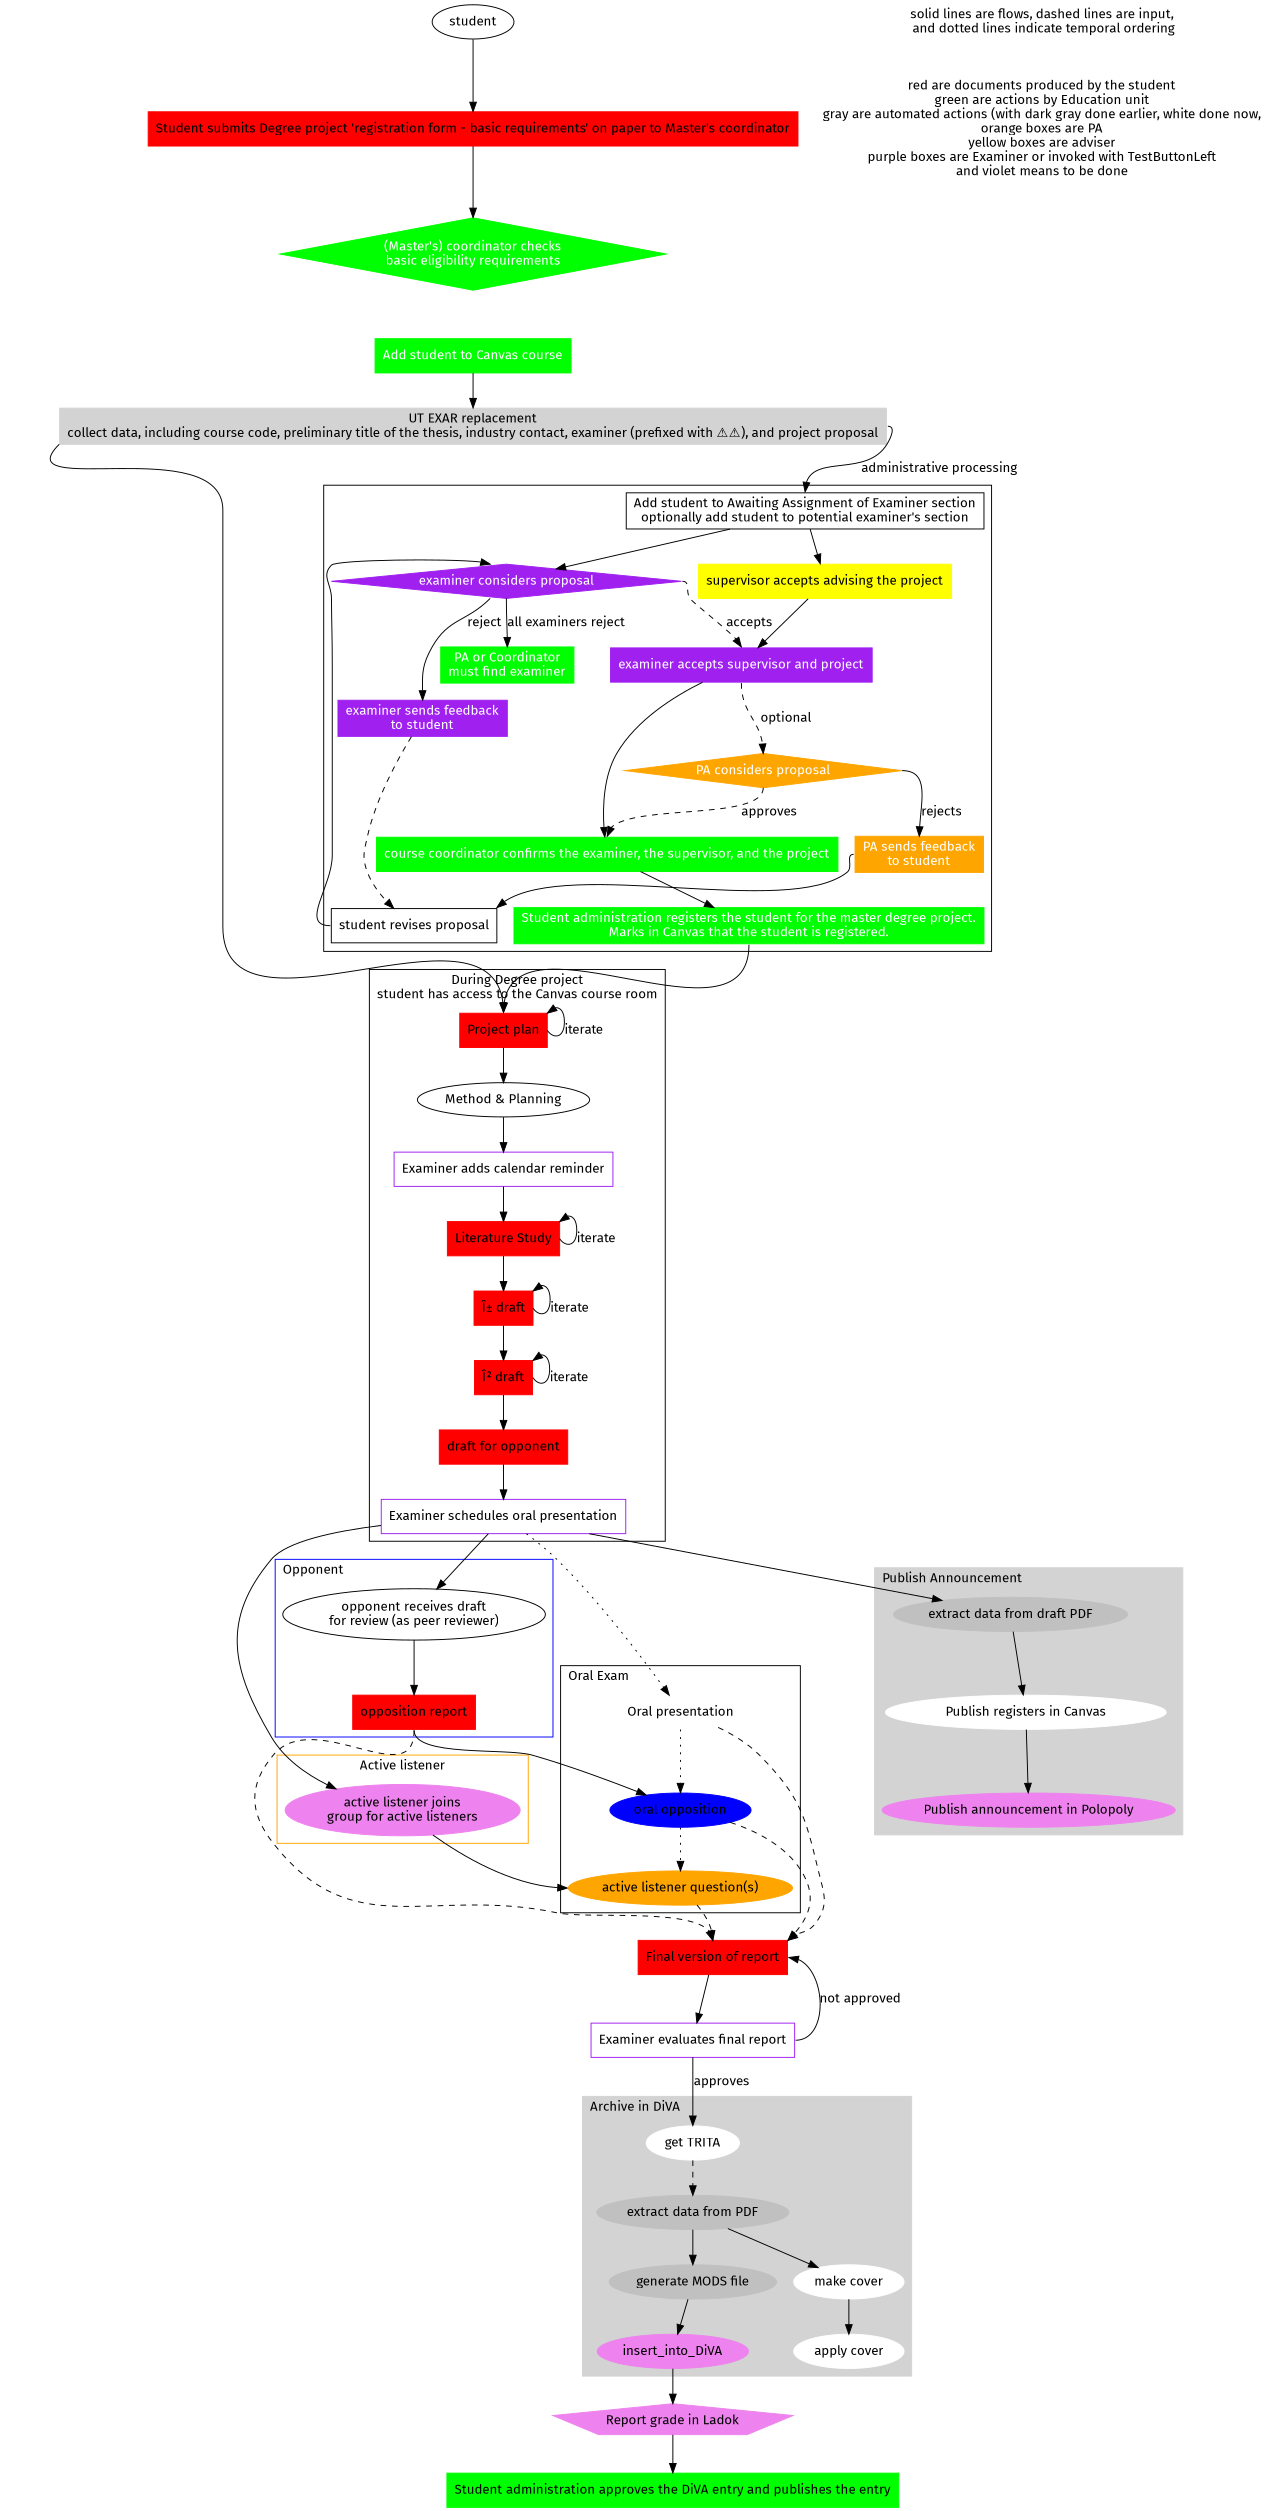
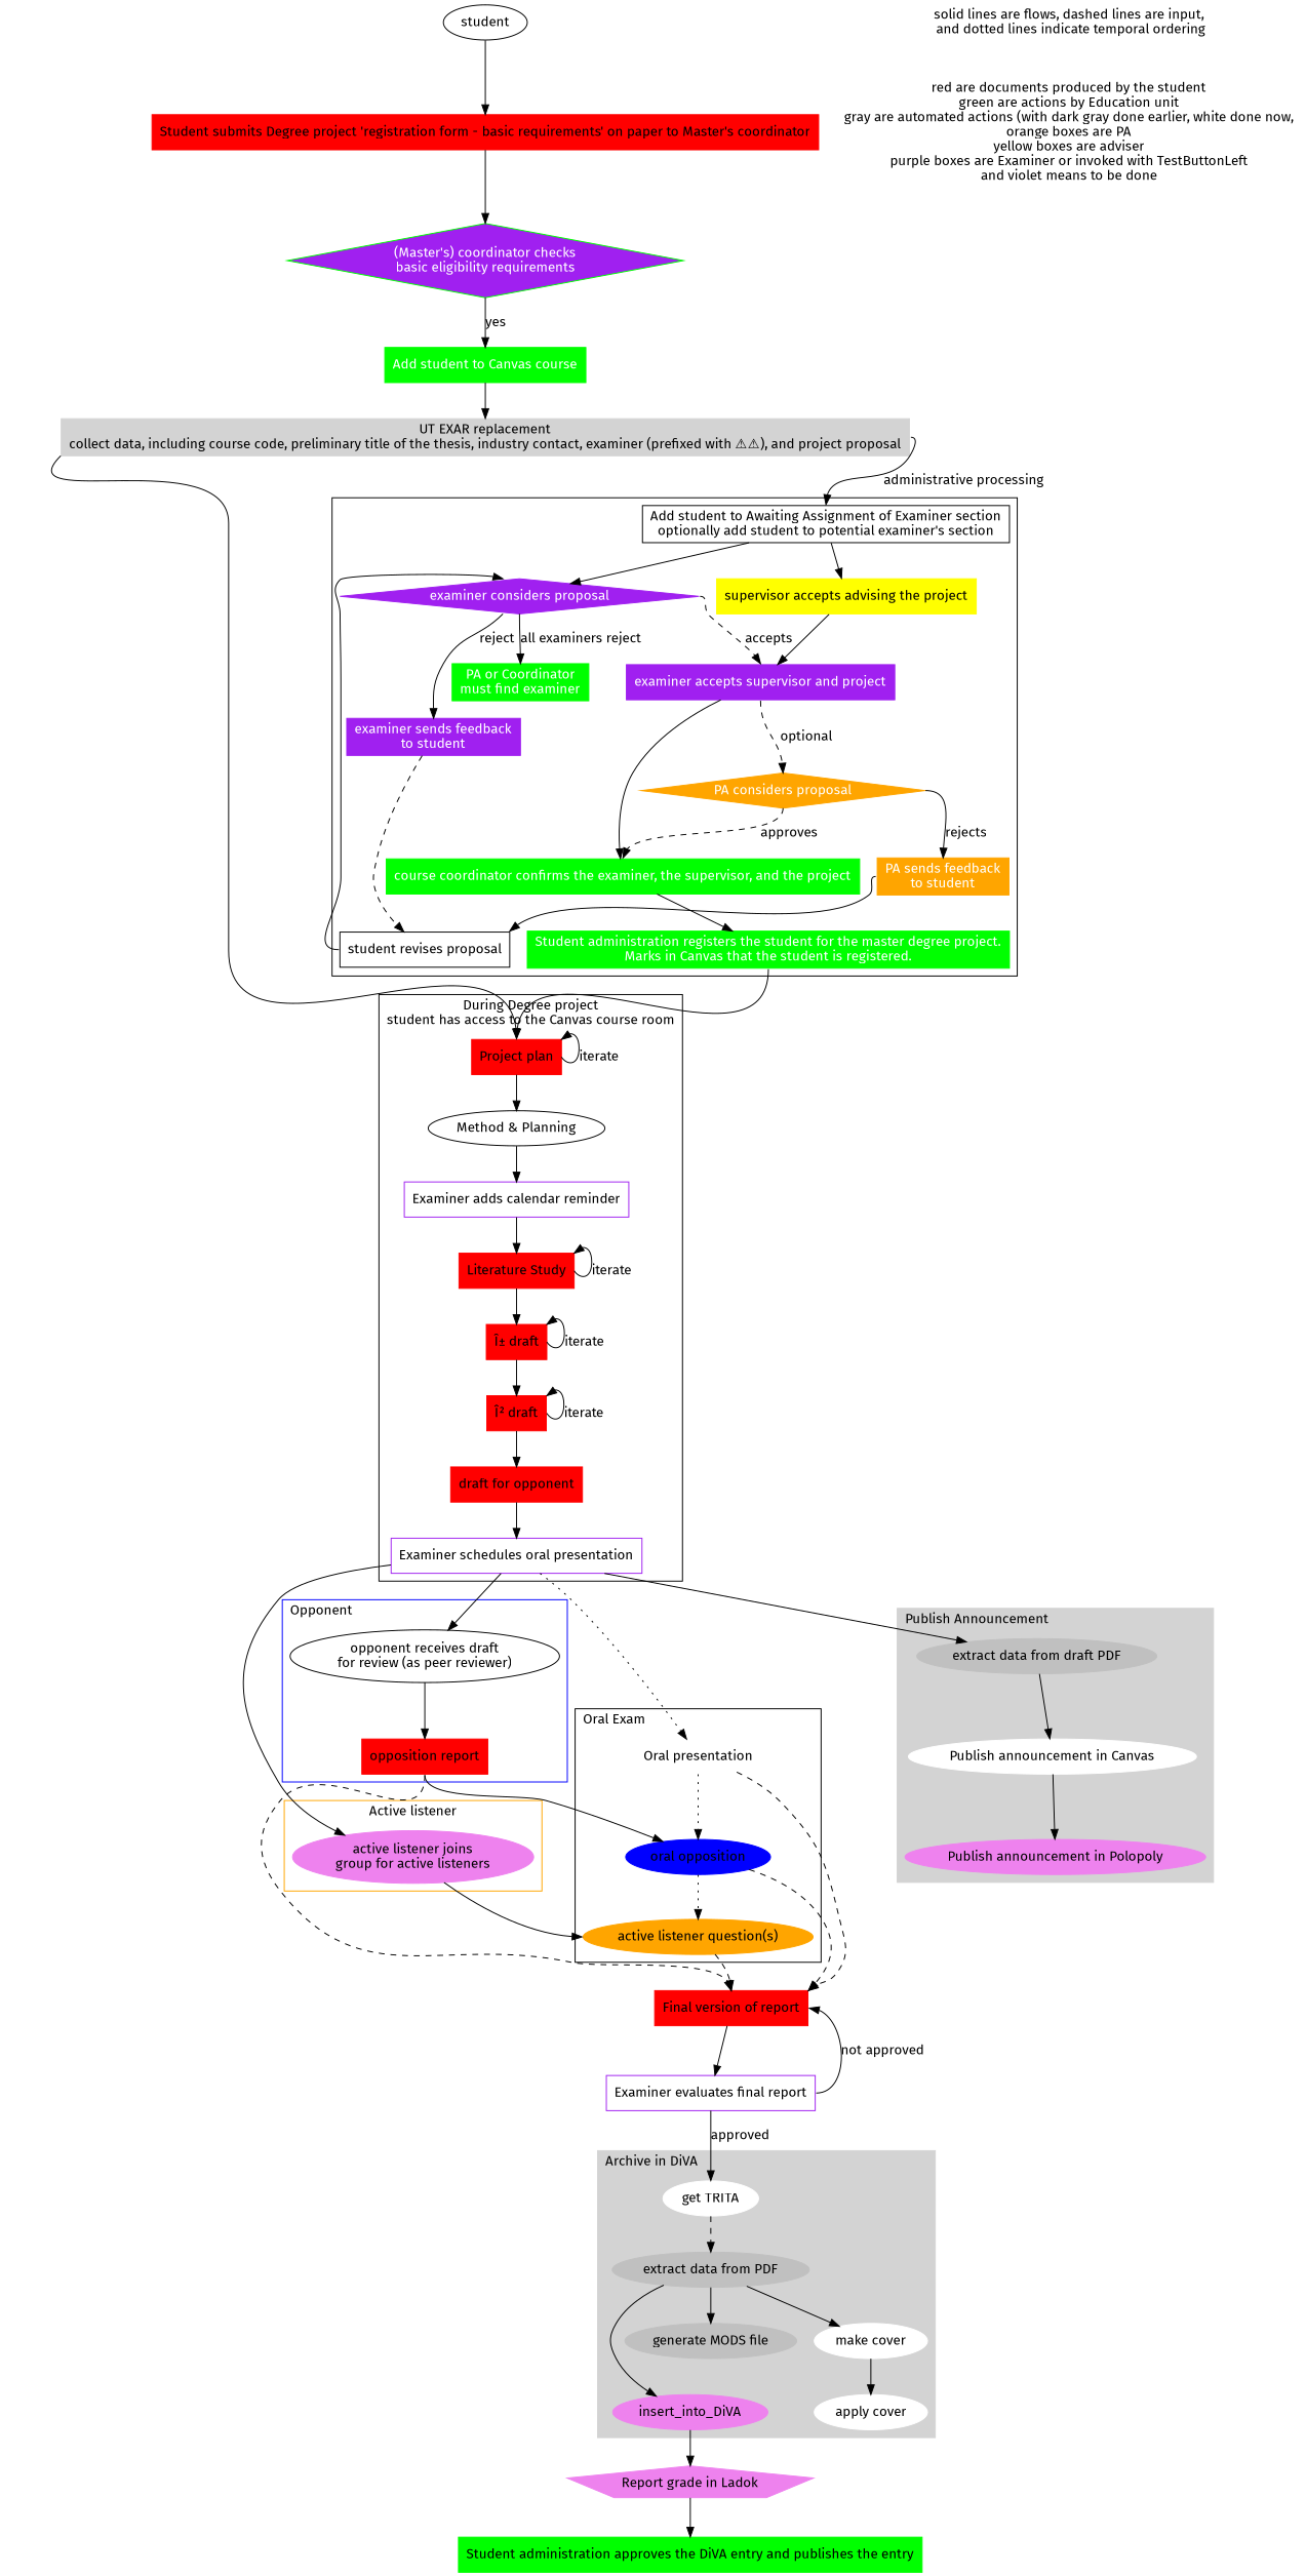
  digraph {
    fontname="Fira Sans"
    root="Degree project process"
    node [fontname="Fira Sans" shape=box color=red style=filled]
    edge [fontname="Fira Sans" weight=10]
    n1 [label="Add student to Awaiting Assignment of Examiner section\noptionally add student to potential examiner's section" color="" style=""]
    n2 [color=purple fontcolor=white label="examiner considers proposal" shape=diamond]
    n3 [color=yellow fontcolor=black label="supervisor accepts advising the project"]
    n4 [color=purple fontcolor=white label="examiner accepts supervisor and project"]
    n5 [color=green fontcolor=white label="PA or Coordinator\nmust find examiner"]
    n6 [color=purple fontcolor=white label="examiner sends feedback\nto student"]
    n7 [color=green fontcolor=white label="course coordinator confirms the examiner, the supervisor, and the project"]
    n8 [color=orange fontcolor=white label="PA considers proposal" shape=diamond]
    n9 [color=green fontcolor=white label="Student administration registers the student for the master degree project.\nMarks in Canvas that the student is registered."]
    n10 [label="student revises proposal" color="" style=""]
    n11 [color=orange fontcolor=white label="PA sends feedback\nto student"]
    n12 [label="Method & Planning" shape=ellipse color="" style=""]
    n13 [color=purple label="Examiner adds calendar reminder" style=""]
    n14 [color=purple label="Examiner schedules oral presentation" style=""]
    n15 [label="Literature Study"]
    n16 [label="Project plan"]
    n17 [label="Î± draft"]
    n18 [label="Î² draft"]
    n19 [label="draft for opponent"]
    n20 [label="opposition report"]
    n21 [label="opponent receives draft\nfor review (as peer reviewer)" shape="" color="" style=""]
    n22 [color=violet label="active listener joins\ngroup for active listeners" shape=""]
    n23 [color=blue label="oral opposition" shape=ellipse]
    "active listener question(s)" [color=orange shape=""]
    n25 [color=white label="Oral presentation" shape=ellipse]
    n26 [color=gray label="extract data from draft PDF" shape=ellipse]
-   n27 [color=white label="Publish registers in Canvas" shape=ellipse]
+   n27 [color=white label="Publish announcement in Canvas" shape=ellipse]
    n28 [color=violet label="Publish announcement in Polopoly" shape=ellipse]
    n29 [color=white label="get TRITA" shape=""]
    n30 [color=grey label="extract data from PDF" shape=""]
    insert_into_DiVA [color=violet lebel="insert into DiVA" shape=""]
    n32 [color=white label="make cover" shape=""]
    n33 [color=grey label="generate MODS file" shape=""]
    "apply cover" [color=white shape=""]
    n35 [label="Final version of report"]
    n36 [color=violet label="Report grade in Ladok" shape=polygon sides=5]
    n37 [label=student shape=ellipse color="" style=""]
    n38 [label="Student submits Degree project 'registration form - basic requirements' on paper to Master's coordinator"]
-   n39 [color=green fontcolor=white label="(Master's) coordinator checks\nbasic eligibility requirements" shape=diamond]
+   n39 [color=green fontcolor=white label="(Master's) coordinator checks\nbasic eligibility requirements" shape=diamond fillcolor=purple]
    n40 [color=green fontcolor=white label="Add student to Canvas course"]
    n41 [color=lightgrey label="UT EXAR replacement\ncollect data, including course code, preliminary title of the thesis, industry contact, examiner (prefixed with ⚠⚠), and project proposal"]
    n42 [color=purple label="Examiner evaluates final report" style=""]
    n43 [color=green fontcolor=black label="Student administration approves the DiVA entry and publishes the entry"]
    n44 [label="solid lines are flows, dashed lines are input,\n and dotted lines indicate temporal ordering" shape=plaintext color="" style=""]
    n45 [label="red are documents produced by the student\ngreen are actions by Education unit\ngray are automated actions (with dark gray done earlier, white done now,\norange boxes are PA\nyellow boxes are adviser\npurple boxes are Examiner or invoked with TestButtonLeft\nand violet means to be done" shape=plaintext color="" style=""]
    subgraph cluster_1 {
      n1
      n2
      n3
      n4
      n5
      n6
      n7
      n8
      n9
      n10
      n11
    }
    subgraph cluster_2 {
      color=black
      label="During Degree project\nstudent has access to the Canvas course room"
      n12
      n13
      n14
      n15
      n16
      n17
      n18
      n19
    }
    subgraph cluster_3 {
      color=blue
      label=Opponent
      labeljust=l
      n20
      n21
    }
    subgraph cluster_4 {
      color=orange
      label="Active listener"
      n22
    }
    subgraph cluster_5 {
      color=black
      label="Oral Exam"
      labeljust=l
      labelloc=t
      n23
      "active listener question(s)"
      n25
    }
    subgraph cluster_6 {
      color=lightgrey
      label="Publish Announcement"
      labeljust=l
      labelloc=t
      style=filled
      n26
      n27
      n28
    }
    subgraph cluster_7 {
      color=lightgrey
      label="Archive in DiVA"
      labeljust=l
      labelloc=t
      style=filled
      n29
      n30
      insert_into_DiVA
      n32
      n33
      "apply cover"
    }
    n1 -> n2
    n1 -> n3
    n2 -> n4 [headport=n label=accepts style=dashed tailport=e]
    n2 -> n5 [headport=n label="all examiners reject" tailport=s]
    n2 -> n6 [headport=n label=reject tailport=sw]
    n3 -> n4
    n4 -> n7
    n4 -> n8 [headport=n label=optional style=dashed tailport=s]
    n6 -> n10 [style=dashed]
    n7 -> n9
    n8 -> n7 [headport=n label=approves style=dashed tailport=s]
    n8 -> n11 [headport=n label=rejects tailport=e]
    n9 -> n16 [headport=n tailport=s]
    n10 -> n2 [headport=nw tailport=w]
    n11 -> n10 [headport=ne tailport=w]
    n12 -> n13
    n13 -> n15
    n14 -> n21
    n14 -> n22
    n14 -> n25 [style=dotted]
    n14 -> n26
    n15 -> n15 [headport=ne label=iterate tailport=e]
    n15 -> n17
    n16 -> n12
    n16 -> n16 [headport=ne label=iterate tailport=e]
    n17 -> n17 [headport=ne label=iterate tailport=e]
    n17 -> n18
    n18 -> n18 [headport=ne label=iterate tailport=e]
    n18 -> n19
    n19 -> n14
    n20 -> n23 [tailport=s]
    n20 -> n35 [headport=n style=dashed tailport=s]
    n21 -> n20 [tailport=s]
    n22 -> "active listener question(s)" [headport=w]
    n23 -> "active listener question(s)" [style=dotted]
    n23 -> n35 [headport=ne style=dashed]
    "active listener question(s)" -> n35 [headport=n style=dashed]
    n25 -> n23 [style=dotted]
    n25 -> n35 [headport=ne style=dashed]
    n26 -> n27
    n27 -> n28
    n29 -> n30 [style=dashed]
    n30 -> n32
    n30 -> n33
    insert_into_DiVA -> n36
    n32 -> "apply cover"
-   n33 -> insert_into_DiVA
+   n30 -> insert_into_DiVA
    n35 -> n42
    n36 -> n43
    n37 -> n38
    n38 -> n39
+   n39 -> n40 [label=yes]
    n40 -> n41
    n41 -> n1 [headport=n label="administrative processing" tailport=e]
    n41 -> n16 [headport=n tailport=sw]
-   n42 -> n29 [label=approves]
+   n42 -> n29 [label=approved]
    n42 -> n35 [headport=e label="not approved" tailport=e]
    n44 -> n45 [color=white]
  }
